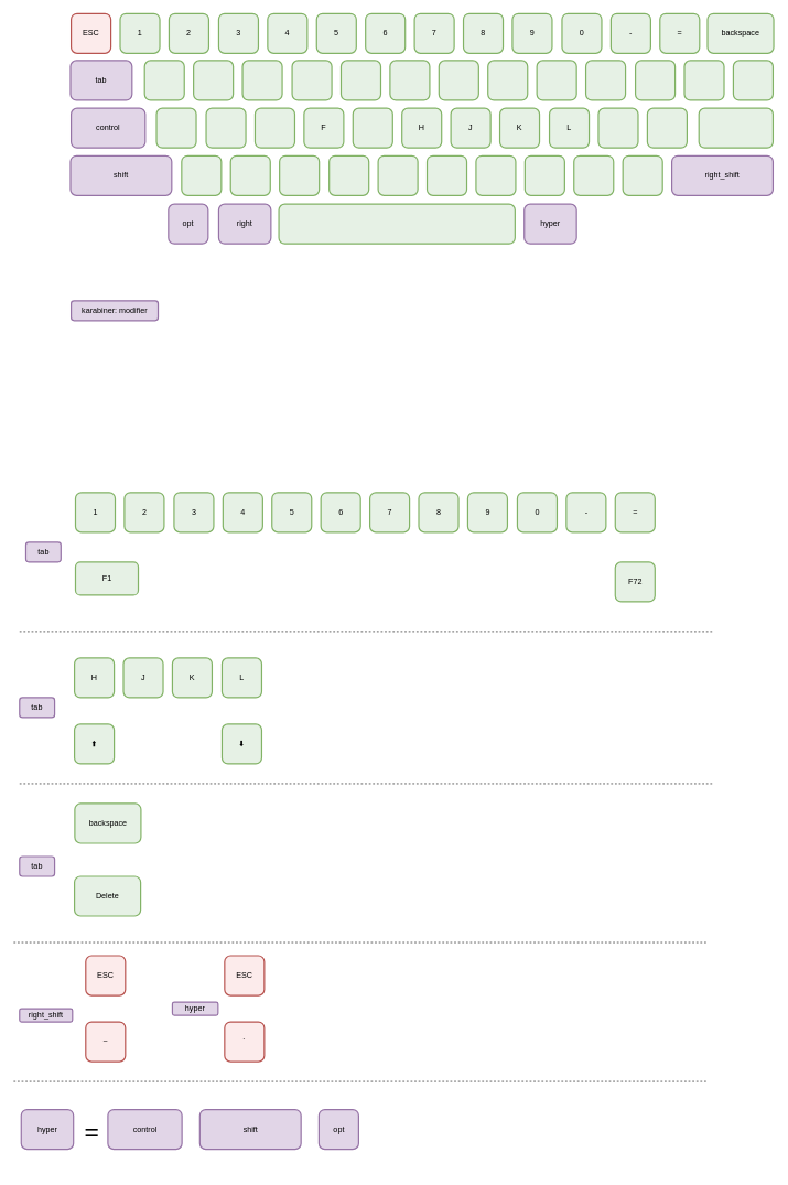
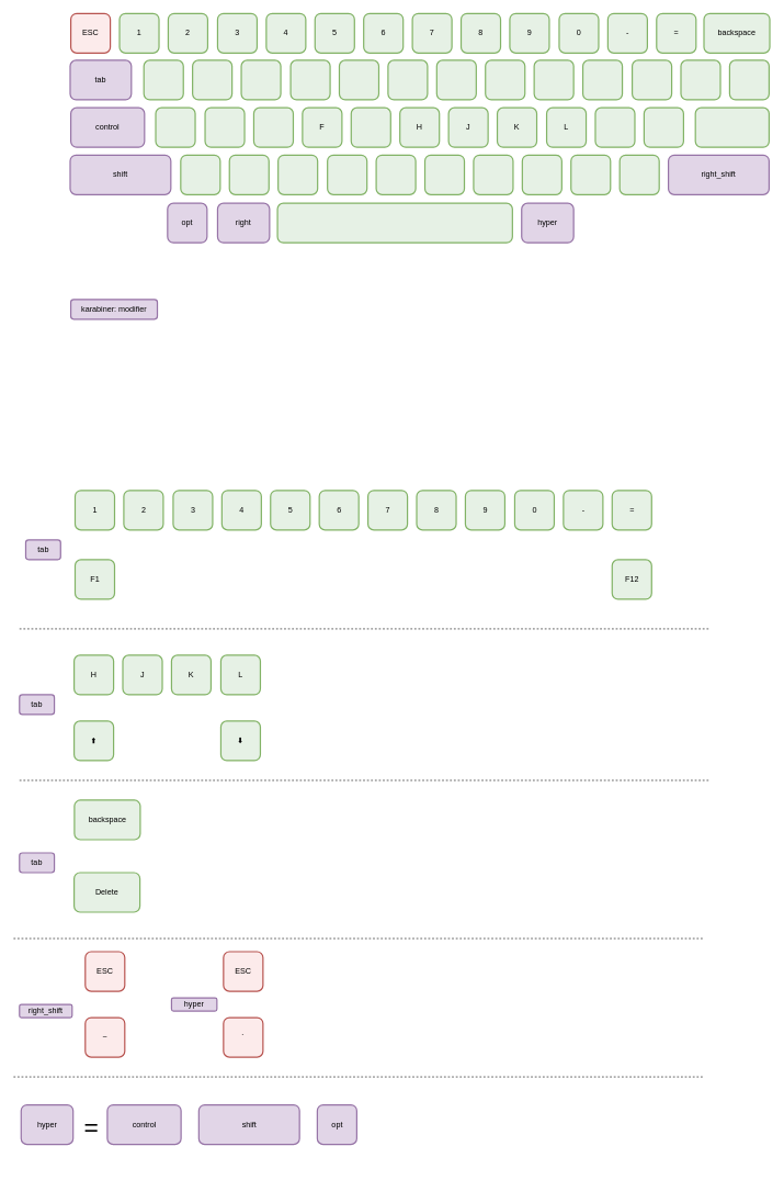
  <mxCell id="0" />
  <mxCell id="1" parent="0" />
  <mxCell id="2" value="ESC" style="rounded=1;whiteSpace=wrap;html=1;strokeWidth=2;fillColor=#F8CECC66;strokeColor=#b85450;" parent="1" vertex="1"><mxGeometry x="107" y="20" width="60" height="60" as="geometry" /></mxCell>
  <mxCell id="3" value="=" style="rounded=1;whiteSpace=wrap;html=1;strokeWidth=2;fillColor=#D5E8D499;strokeColor=#82b366;" parent="1" vertex="1"><mxGeometry x="997" y="20" width="60" height="60" as="geometry" /></mxCell>
  <mxCell id="4" value="1" style="rounded=1;whiteSpace=wrap;html=1;strokeWidth=2;fillColor=#D5E8D499;strokeColor=#82b366;" parent="1" vertex="1"><mxGeometry x="181" y="20" width="60" height="60" as="geometry" /></mxCell>
  <mxCell id="5" value="2" style="rounded=1;whiteSpace=wrap;html=1;strokeWidth=2;fillColor=#D5E8D499;strokeColor=#82b366;" parent="1" vertex="1"><mxGeometry x="255" y="20" width="60" height="60" as="geometry" /></mxCell>
  <mxCell id="6" value="3" style="rounded=1;whiteSpace=wrap;html=1;strokeWidth=2;fillColor=#D5E8D499;strokeColor=#82b366;" parent="1" vertex="1"><mxGeometry x="330" y="20" width="60" height="60" as="geometry" /></mxCell>
  <mxCell id="7" value="4" style="rounded=1;whiteSpace=wrap;html=1;strokeWidth=2;fillColor=#D5E8D499;strokeColor=#82b366;" parent="1" vertex="1"><mxGeometry x="404" y="20" width="60" height="60" as="geometry" /></mxCell>
  <mxCell id="8" value="5" style="rounded=1;whiteSpace=wrap;html=1;strokeWidth=2;fillColor=#D5E8D499;strokeColor=#82b366;" parent="1" vertex="1"><mxGeometry x="478" y="20" width="60" height="60" as="geometry" /></mxCell>
  <mxCell id="9" value="6" style="rounded=1;whiteSpace=wrap;html=1;strokeWidth=2;fillColor=#D5E8D499;strokeColor=#82b366;" parent="1" vertex="1"><mxGeometry x="552" y="20" width="60" height="60" as="geometry" /></mxCell>
  <mxCell id="10" value="7" style="rounded=1;whiteSpace=wrap;html=1;strokeWidth=2;fillColor=#D5E8D499;strokeColor=#82b366;" parent="1" vertex="1"><mxGeometry x="626" y="20" width="60" height="60" as="geometry" /></mxCell>
  <mxCell id="11" value="9" style="rounded=1;whiteSpace=wrap;html=1;strokeWidth=2;fillColor=#D5E8D499;strokeColor=#82b366;" parent="1" vertex="1"><mxGeometry x="774" y="20" width="60" height="60" as="geometry" /></mxCell>
  <mxCell id="12" value="-" style="rounded=1;whiteSpace=wrap;html=1;strokeWidth=2;fillColor=#D5E8D499;strokeColor=#82b366;" parent="1" vertex="1"><mxGeometry x="923" y="20" width="60" height="60" as="geometry" /></mxCell>
  <mxCell id="13" value="8" style="rounded=1;whiteSpace=wrap;html=1;strokeWidth=2;fillColor=#D5E8D499;strokeColor=#82b366;" parent="1" vertex="1"><mxGeometry x="700" y="20" width="60" height="60" as="geometry" /></mxCell>
  <mxCell id="14" value="0" style="rounded=1;whiteSpace=wrap;html=1;strokeWidth=2;fillColor=#D5E8D499;strokeColor=#82b366;" parent="1" vertex="1"><mxGeometry x="849" y="20" width="60" height="60" as="geometry" /></mxCell>
  <mxCell id="15" value="" style="rounded=1;whiteSpace=wrap;html=1;strokeWidth=2;fillColor=#D5E8D499;strokeColor=#82b366;" parent="1" vertex="1"><mxGeometry x="218" y="91" width="60" height="60" as="geometry" /></mxCell>
  <mxCell id="16" value="" style="rounded=1;whiteSpace=wrap;html=1;strokeWidth=2;fillColor=#D5E8D499;strokeColor=#82b366;" parent="1" vertex="1"><mxGeometry x="1108" y="91" width="60" height="60" as="geometry" /></mxCell>
  <mxCell id="17" value="" style="rounded=1;whiteSpace=wrap;html=1;strokeWidth=2;fillColor=#D5E8D499;strokeColor=#82b366;" parent="1" vertex="1"><mxGeometry x="292" y="91" width="60" height="60" as="geometry" /></mxCell>
  <mxCell id="18" value="" style="rounded=1;whiteSpace=wrap;html=1;strokeWidth=2;fillColor=#D5E8D499;strokeColor=#82b366;" parent="1" vertex="1"><mxGeometry x="366" y="91" width="60" height="60" as="geometry" /></mxCell>
  <mxCell id="19" value="" style="rounded=1;whiteSpace=wrap;html=1;strokeWidth=2;fillColor=#D5E8D499;strokeColor=#82b366;" parent="1" vertex="1"><mxGeometry x="441" y="91" width="60" height="60" as="geometry" /></mxCell>
  <mxCell id="20" value="" style="rounded=1;whiteSpace=wrap;html=1;strokeWidth=2;fillColor=#D5E8D499;strokeColor=#82b366;" parent="1" vertex="1"><mxGeometry x="515" y="91" width="60" height="60" as="geometry" /></mxCell>
  <mxCell id="21" value="" style="rounded=1;whiteSpace=wrap;html=1;strokeWidth=2;fillColor=#D5E8D499;strokeColor=#82b366;" parent="1" vertex="1"><mxGeometry x="589" y="91" width="60" height="60" as="geometry" /></mxCell>
  <mxCell id="22" value="" style="rounded=1;whiteSpace=wrap;html=1;strokeWidth=2;fillColor=#D5E8D499;strokeColor=#82b366;" parent="1" vertex="1"><mxGeometry x="663" y="91" width="60" height="60" as="geometry" /></mxCell>
  <mxCell id="23" value="" style="rounded=1;whiteSpace=wrap;html=1;strokeWidth=2;fillColor=#D5E8D499;strokeColor=#82b366;" parent="1" vertex="1"><mxGeometry x="737" y="91" width="60" height="60" as="geometry" /></mxCell>
  <mxCell id="24" value="" style="rounded=1;whiteSpace=wrap;html=1;strokeWidth=2;fillColor=#D5E8D499;strokeColor=#82b366;" parent="1" vertex="1"><mxGeometry x="885" y="91" width="60" height="60" as="geometry" /></mxCell>
  <mxCell id="25" value="" style="rounded=1;whiteSpace=wrap;html=1;strokeWidth=2;fillColor=#D5E8D499;strokeColor=#82b366;" parent="1" vertex="1"><mxGeometry x="1034" y="91" width="60" height="60" as="geometry" /></mxCell>
  <mxCell id="26" value="" style="rounded=1;whiteSpace=wrap;html=1;strokeWidth=2;fillColor=#D5E8D499;strokeColor=#82b366;" parent="1" vertex="1"><mxGeometry x="811" y="91" width="60" height="60" as="geometry" /></mxCell>
  <mxCell id="27" value="" style="rounded=1;whiteSpace=wrap;html=1;strokeWidth=2;fillColor=#D5E8D499;strokeColor=#82b366;" parent="1" vertex="1"><mxGeometry x="960" y="91" width="60" height="60" as="geometry" /></mxCell>
  <mxCell id="28" value="control" style="rounded=1;whiteSpace=wrap;html=1;strokeWidth=2;fillColor=#e1d5e7;strokeColor=#9673a6;" parent="1" vertex="1"><mxGeometry x="107" y="163" width="112" height="60" as="geometry" /></mxCell>
  <mxCell id="29" value="" style="rounded=1;whiteSpace=wrap;html=1;strokeWidth=2;fillColor=#D5E8D499;strokeColor=#82b366;" parent="1" vertex="1"><mxGeometry x="978" y="163" width="60" height="60" as="geometry" /></mxCell>
  <mxCell id="30" value="" style="rounded=1;whiteSpace=wrap;html=1;strokeWidth=2;fillColor=#D5E8D499;strokeColor=#82b366;" parent="1" vertex="1"><mxGeometry x="236" y="163" width="60" height="60" as="geometry" /></mxCell>
  <mxCell id="31" value="" style="rounded=1;whiteSpace=wrap;html=1;strokeWidth=2;fillColor=#D5E8D499;strokeColor=#82b366;" parent="1" vertex="1"><mxGeometry x="311" y="163" width="60" height="60" as="geometry" /></mxCell>
  <mxCell id="32" value="" style="rounded=1;whiteSpace=wrap;html=1;strokeWidth=2;fillColor=#D5E8D499;strokeColor=#82b366;" parent="1" vertex="1"><mxGeometry x="385" y="163" width="60" height="60" as="geometry" /></mxCell>
  <mxCell id="33" value="F" style="rounded=1;whiteSpace=wrap;html=1;strokeWidth=2;fillColor=#D5E8D499;strokeColor=#82b366;" parent="1" vertex="1"><mxGeometry x="459" y="163" width="60" height="60" as="geometry" /></mxCell>
  <mxCell id="34" value="" style="rounded=1;whiteSpace=wrap;html=1;strokeWidth=2;fillColor=#D5E8D499;strokeColor=#82b366;" parent="1" vertex="1"><mxGeometry x="533" y="163" width="60" height="60" as="geometry" /></mxCell>
  <mxCell id="35" value="H" style="rounded=1;whiteSpace=wrap;html=1;strokeWidth=2;fillColor=#D5E8D499;strokeColor=#82b366;" parent="1" vertex="1"><mxGeometry x="607" y="163" width="60" height="60" as="geometry" /></mxCell>
  <mxCell id="36" value="K" style="rounded=1;whiteSpace=wrap;html=1;strokeWidth=2;fillColor=#D5E8D499;strokeColor=#82b366;" parent="1" vertex="1"><mxGeometry x="755" y="163" width="60" height="60" as="geometry" /></mxCell>
  <mxCell id="37" value="" style="rounded=1;whiteSpace=wrap;html=1;strokeWidth=2;fillColor=#D5E8D499;strokeColor=#82b366;" parent="1" vertex="1"><mxGeometry x="904" y="163" width="60" height="60" as="geometry" /></mxCell>
  <mxCell id="38" value="J" style="rounded=1;whiteSpace=wrap;html=1;strokeWidth=2;fillColor=#D5E8D499;strokeColor=#82b366;" parent="1" vertex="1"><mxGeometry x="681" y="163" width="60" height="60" as="geometry" /></mxCell>
  <mxCell id="39" value="L" style="rounded=1;whiteSpace=wrap;html=1;strokeWidth=2;fillColor=#D5E8D499;strokeColor=#82b366;" parent="1" vertex="1"><mxGeometry x="830" y="163" width="60" height="60" as="geometry" /></mxCell>
  <mxCell id="40" value="" style="rounded=1;whiteSpace=wrap;html=1;strokeWidth=2;fillColor=#D5E8D499;strokeColor=#82b366;" parent="1" vertex="1"><mxGeometry x="274" y="235" width="60" height="60" as="geometry" /></mxCell>
  <mxCell id="41" value="" style="rounded=1;whiteSpace=wrap;html=1;strokeWidth=2;fillColor=#D5E8D499;strokeColor=#82b366;" parent="1" vertex="1"><mxGeometry x="348" y="235" width="60" height="60" as="geometry" /></mxCell>
  <mxCell id="42" value="" style="rounded=1;whiteSpace=wrap;html=1;strokeWidth=2;fillColor=#D5E8D499;strokeColor=#82b366;" parent="1" vertex="1"><mxGeometry x="422" y="235" width="60" height="60" as="geometry" /></mxCell>
  <mxCell id="43" value="" style="rounded=1;whiteSpace=wrap;html=1;strokeWidth=2;fillColor=#D5E8D499;strokeColor=#82b366;" parent="1" vertex="1"><mxGeometry x="497" y="235" width="60" height="60" as="geometry" /></mxCell>
  <mxCell id="44" value="" style="rounded=1;whiteSpace=wrap;html=1;strokeWidth=2;fillColor=#D5E8D499;strokeColor=#82b366;" parent="1" vertex="1"><mxGeometry x="571" y="235" width="60" height="60" as="geometry" /></mxCell>
  <mxCell id="45" value="" style="rounded=1;whiteSpace=wrap;html=1;strokeWidth=2;fillColor=#D5E8D499;strokeColor=#82b366;" parent="1" vertex="1"><mxGeometry x="645" y="235" width="60" height="60" as="geometry" /></mxCell>
  <mxCell id="46" value="" style="rounded=1;whiteSpace=wrap;html=1;strokeWidth=2;fillColor=#D5E8D499;strokeColor=#82b366;" parent="1" vertex="1"><mxGeometry x="719" y="235" width="60" height="60" as="geometry" /></mxCell>
  <mxCell id="47" value="" style="rounded=1;whiteSpace=wrap;html=1;strokeWidth=2;fillColor=#D5E8D499;strokeColor=#82b366;" parent="1" vertex="1"><mxGeometry x="793" y="235" width="60" height="60" as="geometry" /></mxCell>
  <mxCell id="48" value="" style="rounded=1;whiteSpace=wrap;html=1;strokeWidth=2;fillColor=#D5E8D499;strokeColor=#82b366;" parent="1" vertex="1"><mxGeometry x="941" y="235" width="60" height="60" as="geometry" /></mxCell>
  <mxCell id="49" value="" style="rounded=1;whiteSpace=wrap;html=1;strokeWidth=2;fillColor=#D5E8D499;strokeColor=#82b366;" parent="1" vertex="1"><mxGeometry x="867" y="235" width="60" height="60" as="geometry" /></mxCell>
  <mxCell id="50" value="tab" style="rounded=1;whiteSpace=wrap;html=1;strokeWidth=2;fillColor=#e1d5e7;strokeColor=#9673a6;" parent="1" vertex="1"><mxGeometry x="106" y="91" width="93" height="60" as="geometry" /></mxCell>
  <mxCell id="51" value="shift" style="rounded=1;whiteSpace=wrap;html=1;strokeWidth=2;fillColor=#e1d5e7;strokeColor=#9673a6;" parent="1" vertex="1"><mxGeometry x="106" y="235" width="153" height="60" as="geometry" /></mxCell>
  <mxCell id="52" value="" style="rounded=1;whiteSpace=wrap;html=1;strokeWidth=2;fillColor=#D5E8D499;strokeColor=#82b366;" parent="1" vertex="1"><mxGeometry x="421" y="308" width="357" height="60" as="geometry" /></mxCell>
  <mxCell id="53" value="" style="rounded=1;whiteSpace=wrap;html=1;strokeWidth=2;fillColor=#D5E8D499;strokeColor=#82b366;" parent="1" vertex="1"><mxGeometry x="1056" y="163" width="112" height="60" as="geometry" /></mxCell>
  <mxCell id="54" value="right_shift" style="rounded=1;whiteSpace=wrap;html=1;strokeWidth=2;fillColor=#e1d5e7;strokeColor=#9673a6;" parent="1" vertex="1"><mxGeometry x="1015" y="235" width="153" height="60" as="geometry" /></mxCell>
  <mxCell id="55" value="opt" style="rounded=1;whiteSpace=wrap;html=1;strokeWidth=2;fillColor=#e1d5e7;strokeColor=#9673a6;" parent="1" vertex="1"><mxGeometry x="254" y="308" width="60" height="60" as="geometry" /></mxCell>
  <mxCell id="56" value="right" style="rounded=1;whiteSpace=wrap;html=1;strokeWidth=2;fillColor=#e1d5e7;strokeColor=#9673a6;" parent="1" vertex="1"><mxGeometry x="330" y="308" width="79" height="60" as="geometry" /></mxCell>
  <mxCell id="57" value="hyper" style="rounded=1;whiteSpace=wrap;html=1;strokeWidth=2;fillColor=#e1d5e7;strokeColor=#9673a6;" parent="1" vertex="1"><mxGeometry x="792" y="308" width="79" height="60" as="geometry" /></mxCell>
  <mxCell id="58" value="backspace" style="rounded=1;whiteSpace=wrap;html=1;strokeWidth=2;fillColor=#D5E8D499;strokeColor=#82b366;" parent="1" vertex="1"><mxGeometry x="1069" y="20" width="100" height="60" as="geometry" /></mxCell>
  <mxCell id="59" value="karabiner: modifier" style="rounded=1;whiteSpace=wrap;html=1;strokeWidth=2;fillColor=#e1d5e7;strokeColor=#9673a6;" parent="1" vertex="1"><mxGeometry x="107" y="454" width="131.5" height="30" as="geometry" /></mxCell>
  <mxCell id="60" value="" style="group" parent="1" vertex="1" connectable="0"><mxGeometry x="29" y="744" width="1050" height="640" as="geometry" /></mxCell>
  <mxCell id="61" value="tab" style="rounded=1;whiteSpace=wrap;html=1;strokeWidth=2;fillColor=#e1d5e7;strokeColor=#9673a6;" parent="60" vertex="1"><mxGeometry x="9.5" y="75" width="53" height="30" as="geometry" /></mxCell>
  <mxCell id="62" value="=" style="rounded=1;whiteSpace=wrap;html=1;strokeWidth=2;fillColor=#D5E8D499;strokeColor=#82b366;" parent="60" vertex="1"><mxGeometry x="900.5" width="60" height="60" as="geometry" /></mxCell>
  <mxCell id="63" value="1" style="rounded=1;whiteSpace=wrap;html=1;strokeWidth=2;fillColor=#D5E8D499;strokeColor=#82b366;" parent="60" vertex="1"><mxGeometry x="84.5" width="60" height="60" as="geometry" /></mxCell>
  <mxCell id="64" value="2" style="rounded=1;whiteSpace=wrap;html=1;strokeWidth=2;fillColor=#D5E8D499;strokeColor=#82b366;" parent="60" vertex="1"><mxGeometry x="158.5" width="60" height="60" as="geometry" /></mxCell>
  <mxCell id="65" value="3" style="rounded=1;whiteSpace=wrap;html=1;strokeWidth=2;fillColor=#D5E8D499;strokeColor=#82b366;" parent="60" vertex="1"><mxGeometry x="233.5" width="60" height="60" as="geometry" /></mxCell>
  <mxCell id="66" value="4" style="rounded=1;whiteSpace=wrap;html=1;strokeWidth=2;fillColor=#D5E8D499;strokeColor=#82b366;" parent="60" vertex="1"><mxGeometry x="307.5" width="60" height="60" as="geometry" /></mxCell>
  <mxCell id="67" value="5" style="rounded=1;whiteSpace=wrap;html=1;strokeWidth=2;fillColor=#D5E8D499;strokeColor=#82b366;" parent="60" vertex="1"><mxGeometry x="381.5" width="60" height="60" as="geometry" /></mxCell>
  <mxCell id="68" value="6" style="rounded=1;whiteSpace=wrap;html=1;strokeWidth=2;fillColor=#D5E8D499;strokeColor=#82b366;" parent="60" vertex="1"><mxGeometry x="455.5" width="60" height="60" as="geometry" /></mxCell>
  <mxCell id="69" value="7" style="rounded=1;whiteSpace=wrap;html=1;strokeWidth=2;fillColor=#D5E8D499;strokeColor=#82b366;" parent="60" vertex="1"><mxGeometry x="529.5" width="60" height="60" as="geometry" /></mxCell>
  <mxCell id="70" value="9" style="rounded=1;whiteSpace=wrap;html=1;strokeWidth=2;fillColor=#D5E8D499;strokeColor=#82b366;" parent="60" vertex="1"><mxGeometry x="677.5" width="60" height="60" as="geometry" /></mxCell>
  <mxCell id="71" value="-" style="rounded=1;whiteSpace=wrap;html=1;strokeWidth=2;fillColor=#D5E8D499;strokeColor=#82b366;" parent="60" vertex="1"><mxGeometry x="826.5" width="60" height="60" as="geometry" /></mxCell>
  <mxCell id="72" value="8" style="rounded=1;whiteSpace=wrap;html=1;strokeWidth=2;fillColor=#D5E8D499;strokeColor=#82b366;" parent="60" vertex="1"><mxGeometry x="603.5" width="60" height="60" as="geometry" /></mxCell>
  <mxCell id="73" value="0" style="rounded=1;whiteSpace=wrap;html=1;strokeWidth=2;fillColor=#D5E8D499;strokeColor=#82b366;" parent="60" vertex="1"><mxGeometry x="752.5" width="60" height="60" as="geometry" /></mxCell>
- <mxCell id="74" value="F1" style="rounded=1;whiteSpace=wrap;html=1;strokeWidth=2;fillColor=#D5E8D499;strokeColor=#82b366;" parent="60" vertex="1"><mxGeometry x="84.5" y="105" width="95" height="50" as="geometry" /></mxCell>
- <mxCell id="75" value="F72" style="rounded=1;whiteSpace=wrap;html=1;strokeWidth=2;fillColor=#D5E8D499;strokeColor=#82b366;" parent="60" vertex="1"><mxGeometry x="900.5" y="105" width="60" height="60" as="geometry" /></mxCell>
+ <mxCell id="74" value="F1" style="rounded=1;whiteSpace=wrap;html=1;strokeWidth=2;fillColor=#D5E8D499;strokeColor=#82b366;" parent="60" vertex="1"><mxGeometry x="84.5" y="105" width="60" height="60" as="geometry" /></mxCell>
+ <mxCell id="75" value="F12" style="rounded=1;whiteSpace=wrap;html=1;strokeWidth=2;fillColor=#D5E8D499;strokeColor=#82b366;" parent="60" vertex="1"><mxGeometry x="900.5" y="105" width="60" height="60" as="geometry" /></mxCell>
  <mxCell id="76" value="tab" style="rounded=1;whiteSpace=wrap;html=1;strokeWidth=2;fillColor=#e1d5e7;strokeColor=#9673a6;" parent="60" vertex="1"><mxGeometry y="310" width="53" height="30" as="geometry" /></mxCell>
  <mxCell id="77" value="H" style="rounded=1;whiteSpace=wrap;html=1;strokeWidth=2;fillColor=#D5E8D499;strokeColor=#82b366;" parent="60" vertex="1"><mxGeometry x="83" y="250" width="60" height="60" as="geometry" /></mxCell>
  <mxCell id="78" value="K" style="rounded=1;whiteSpace=wrap;html=1;strokeWidth=2;fillColor=#D5E8D499;strokeColor=#82b366;" parent="60" vertex="1"><mxGeometry x="231" y="250" width="60" height="60" as="geometry" /></mxCell>
  <mxCell id="79" value="J" style="rounded=1;whiteSpace=wrap;html=1;strokeWidth=2;fillColor=#D5E8D499;strokeColor=#82b366;" parent="60" vertex="1"><mxGeometry x="157" y="250" width="60" height="60" as="geometry" /></mxCell>
  <mxCell id="80" value="L" style="rounded=1;whiteSpace=wrap;html=1;strokeWidth=2;fillColor=#D5E8D499;strokeColor=#82b366;" parent="60" vertex="1"><mxGeometry x="306" y="250" width="60" height="60" as="geometry" /></mxCell>
  <mxCell id="81" value="⬆️" style="rounded=1;whiteSpace=wrap;html=1;strokeWidth=2;fillColor=#D5E8D499;strokeColor=#82b366;" parent="60" vertex="1"><mxGeometry x="83" y="350" width="60" height="60" as="geometry" /></mxCell>
  <mxCell id="82" value="⬇️" style="rounded=1;whiteSpace=wrap;html=1;strokeWidth=2;fillColor=#D5E8D499;strokeColor=#82b366;" parent="60" vertex="1"><mxGeometry x="306" y="350" width="60" height="60" as="geometry" /></mxCell>
  <mxCell id="83" value="backspace" style="rounded=1;whiteSpace=wrap;html=1;strokeWidth=2;fillColor=#D5E8D499;strokeColor=#82b366;" parent="60" vertex="1"><mxGeometry x="83.5" y="470" width="100" height="60" as="geometry" /></mxCell>
  <mxCell id="84" value="" style="endArrow=none;dashed=1;html=1;rounded=0;" parent="60" edge="1"><mxGeometry width="50" height="50" relative="1" as="geometry"><mxPoint y="210" as="sourcePoint" /><mxPoint x="1050" y="210" as="targetPoint" /></mxGeometry></mxCell>
  <mxCell id="85" value="" style="endArrow=none;dashed=1;html=1;rounded=0;" parent="60" edge="1"><mxGeometry width="50" height="50" relative="1" as="geometry"><mxPoint y="440" as="sourcePoint" /><mxPoint x="1050" y="440" as="targetPoint" /></mxGeometry></mxCell>
  <mxCell id="86" value="tab" style="rounded=1;whiteSpace=wrap;html=1;strokeWidth=2;fillColor=#e1d5e7;strokeColor=#9673a6;" parent="60" vertex="1"><mxGeometry y="550" width="53" height="30" as="geometry" /></mxCell>
  <mxCell id="87" value="Delete" style="rounded=1;whiteSpace=wrap;html=1;strokeWidth=2;fillColor=#D5E8D499;strokeColor=#82b366;" parent="60" vertex="1"><mxGeometry x="83" y="580" width="100" height="60" as="geometry" /></mxCell>
  <mxCell id="88" value="" style="group" parent="1" vertex="1" connectable="0"><mxGeometry x="29" y="1444" width="370" height="160" as="geometry" /></mxCell>
  <mxCell id="89" value="ESC" style="rounded=1;whiteSpace=wrap;html=1;strokeWidth=2;fillColor=#F8CECC66;strokeColor=#b85450;" parent="88" vertex="1"><mxGeometry x="100" width="60" height="60" as="geometry" /></mxCell>
  <mxCell id="90" value="right_shift" style="rounded=1;whiteSpace=wrap;html=1;strokeWidth=2;fillColor=#e1d5e7;strokeColor=#9673a6;" parent="88" vertex="1"><mxGeometry y="80" width="80" height="20" as="geometry" /></mxCell>
  <mxCell id="91" value="~" style="rounded=1;whiteSpace=wrap;html=1;strokeWidth=2;fillColor=#F8CECC66;strokeColor=#b85450;" parent="88" vertex="1"><mxGeometry x="100" y="100" width="60" height="60" as="geometry" /></mxCell>
  <mxCell id="92" value="ESC" style="rounded=1;whiteSpace=wrap;html=1;strokeWidth=2;fillColor=#F8CECC66;strokeColor=#b85450;" parent="88" vertex="1"><mxGeometry x="310" width="60" height="60" as="geometry" /></mxCell>
  <mxCell id="93" value="`" style="rounded=1;whiteSpace=wrap;html=1;strokeWidth=2;fillColor=#F8CECC66;strokeColor=#b85450;" parent="88" vertex="1"><mxGeometry x="310" y="100" width="60" height="60" as="geometry" /></mxCell>
  <mxCell id="94" value="hyper" style="rounded=1;whiteSpace=wrap;html=1;strokeWidth=2;fillColor=#e1d5e7;strokeColor=#9673a6;" parent="88" vertex="1"><mxGeometry x="231" y="70" width="69" height="20" as="geometry" /></mxCell>
  <mxCell id="95" value="" style="group" parent="1" vertex="1" connectable="0"><mxGeometry x="31.5" y="1644" width="619" height="125" as="geometry" /></mxCell>
  <mxCell id="96" value="hyper" style="rounded=1;whiteSpace=wrap;html=1;strokeWidth=2;fillColor=#e1d5e7;strokeColor=#9673a6;" parent="95" vertex="1"><mxGeometry y="32.5" width="79" height="60" as="geometry" /></mxCell>
  <mxCell id="97" value="control" style="rounded=1;whiteSpace=wrap;html=1;strokeWidth=2;fillColor=#e1d5e7;strokeColor=#9673a6;" parent="95" vertex="1"><mxGeometry x="131" y="32.5" width="112" height="60" as="geometry" /></mxCell>
  <mxCell id="98" value="shift" style="rounded=1;whiteSpace=wrap;html=1;strokeWidth=2;fillColor=#e1d5e7;strokeColor=#9673a6;" parent="95" vertex="1"><mxGeometry x="270" y="32.5" width="153" height="60" as="geometry" /></mxCell>
  <mxCell id="99" value="opt" style="rounded=1;whiteSpace=wrap;html=1;strokeWidth=2;fillColor=#e1d5e7;strokeColor=#9673a6;" parent="95" vertex="1"><mxGeometry x="450" y="32.5" width="60" height="60" as="geometry" /></mxCell>
  <mxCell id="100" value="=" style="text;strokeColor=none;fillColor=none;align=left;verticalAlign=middle;spacingLeft=4;spacingRight=4;overflow=hidden;points=[[0,0.5],[1,0.5]];portConstraint=eastwest;rotatable=0;fontSize=38;" parent="95" vertex="1"><mxGeometry x="90" width="160" height="125" as="geometry" /></mxCell>
  <mxCell id="101" value="" style="endArrow=none;dashed=1;html=1;rounded=0;" edge="1" parent="1"><mxGeometry width="50" height="50" relative="1" as="geometry"><mxPoint x="20" y="1424" as="sourcePoint" /><mxPoint x="1070" y="1424" as="targetPoint" /></mxGeometry></mxCell>
  <mxCell id="102" value="" style="endArrow=none;dashed=1;html=1;rounded=0;" edge="1" parent="1"><mxGeometry width="50" height="50" relative="1" as="geometry"><mxPoint x="20" y="1634" as="sourcePoint" /><mxPoint x="1070" y="1634" as="targetPoint" /></mxGeometry></mxCell>
